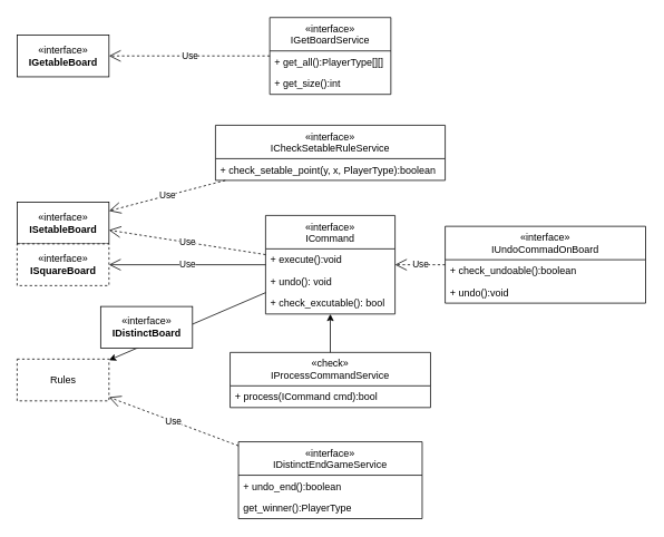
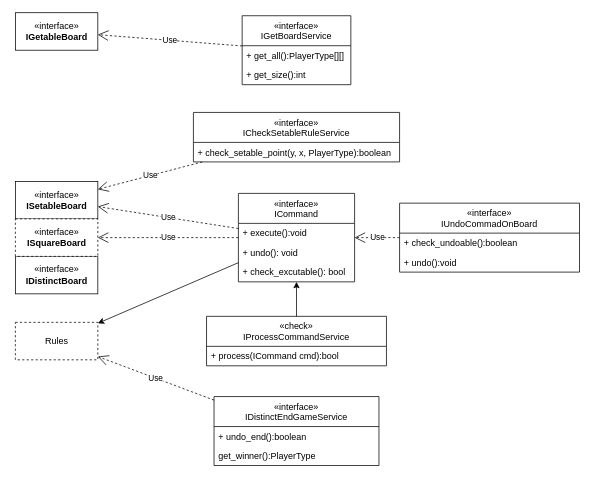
  <mxCell id="0" />
  <mxCell id="1" parent="0" />
  <mxCell id="2" style="edgeStyle=none;html=1;" parent="1" source="3" target="28" edge="1"><mxGeometry relative="1" as="geometry" /></mxCell>
  <mxCell id="3" value="«interface»&#10;ICommand" style="swimlane;fontStyle=0;childLayout=stackLayout;horizontal=1;startSize=40;fillColor=none;horizontalStack=0;resizeParent=1;resizeParentMax=0;resizeLast=0;collapsible=1;marginBottom=0;" parent="1" vertex="1"><mxGeometry x="317.5" y="257" width="155" height="118" as="geometry" /></mxCell>
  <mxCell id="4" value="+ execute():void" style="text;strokeColor=none;fillColor=none;align=left;verticalAlign=top;spacingLeft=4;spacingRight=4;overflow=hidden;rotatable=0;points=[[0,0.5],[1,0.5]];portConstraint=eastwest;" parent="3" vertex="1"><mxGeometry y="40" width="155" height="26" as="geometry" /></mxCell>
  <mxCell id="5" value="+ undo(): void" style="text;strokeColor=none;fillColor=none;align=left;verticalAlign=top;spacingLeft=4;spacingRight=4;overflow=hidden;rotatable=0;points=[[0,0.5],[1,0.5]];portConstraint=eastwest;" parent="3" vertex="1"><mxGeometry y="66" width="155" height="26" as="geometry" /></mxCell>
  <mxCell id="6" value="+ check_excutable(): bool" style="text;strokeColor=none;fillColor=none;align=left;verticalAlign=top;spacingLeft=4;spacingRight=4;overflow=hidden;rotatable=0;points=[[0,0.5],[1,0.5]];portConstraint=eastwest;" parent="3" vertex="1"><mxGeometry y="92" width="155" height="26" as="geometry" /></mxCell>
  <mxCell id="7" value="«interface»&#10;IGetBoardService" style="swimlane;fontStyle=0;childLayout=stackLayout;horizontal=1;startSize=40;fillColor=none;horizontalStack=0;resizeParent=1;resizeParentMax=0;resizeLast=0;collapsible=1;marginBottom=0;" parent="1" vertex="1"><mxGeometry x="322.5" y="20" width="145" height="92" as="geometry" /></mxCell>
  <mxCell id="8" value="+ get_all():PlayerType[][]" style="text;strokeColor=none;fillColor=none;align=left;verticalAlign=top;spacingLeft=4;spacingRight=4;overflow=hidden;rotatable=0;points=[[0,0.5],[1,0.5]];portConstraint=eastwest;" parent="7" vertex="1"><mxGeometry y="40" width="145" height="26" as="geometry" /></mxCell>
  <mxCell id="9" value="+ get_size():int" style="text;strokeColor=none;fillColor=none;align=left;verticalAlign=top;spacingLeft=4;spacingRight=4;overflow=hidden;rotatable=0;points=[[0,0.5],[1,0.5]];portConstraint=eastwest;" parent="7" vertex="1"><mxGeometry y="66" width="145" height="26" as="geometry" /></mxCell>
  <mxCell id="10" style="edgeStyle=none;html=1;" parent="1" source="11" target="3" edge="1"><mxGeometry relative="1" as="geometry" /></mxCell>
  <mxCell id="11" value="«check»&#10;IProcessCommandService" style="swimlane;fontStyle=0;childLayout=stackLayout;horizontal=1;startSize=40;fillColor=none;horizontalStack=0;resizeParent=1;resizeParentMax=0;resizeLast=0;collapsible=1;marginBottom=0;" parent="1" vertex="1"><mxGeometry x="275" y="421" width="240" height="66" as="geometry" /></mxCell>
  <mxCell id="12" value="+ process(ICommand cmd):bool" style="text;strokeColor=none;fillColor=none;align=left;verticalAlign=top;spacingLeft=4;spacingRight=4;overflow=hidden;rotatable=0;points=[[0,0.5],[1,0.5]];portConstraint=eastwest;" parent="11" vertex="1"><mxGeometry y="40" width="240" height="26" as="geometry" /></mxCell>
- <mxCell id="13" value="«interface»&lt;br&gt;&lt;b&gt;IGetableBoard&lt;/b&gt;" style="html=1;" parent="1" vertex="1"><mxGeometry x="20" y="41" width="110" height="50" as="geometry" /></mxCell>
+ <mxCell id="13" value="«interface»&lt;br&gt;&lt;b&gt;IGetableBoard&lt;/b&gt;" style="html=1;" parent="1" vertex="1"><mxGeometry x="20" y="16" width="110" height="50" as="geometry" /></mxCell>
  <mxCell id="14" value="Use" style="endArrow=open;endSize=12;dashed=1;html=1;" parent="1" source="3" target="20" edge="1"><mxGeometry width="160" relative="1" as="geometry"><mxPoint x="245" y="401" as="sourcePoint" /><mxPoint x="130" y="276" as="targetPoint" /></mxGeometry></mxCell>
  <mxCell id="15" value="«interface»&#10;IDistinctEndGameService" style="swimlane;fontStyle=0;childLayout=stackLayout;horizontal=1;startSize=40;fillColor=none;horizontalStack=0;resizeParent=1;resizeParentMax=0;resizeLast=0;collapsible=1;marginBottom=0;" parent="1" vertex="1"><mxGeometry x="285" y="528" width="220" height="92" as="geometry" /></mxCell>
  <mxCell id="16" value="+ undo_end():boolean" style="text;strokeColor=none;fillColor=none;align=left;verticalAlign=top;spacingLeft=4;spacingRight=4;overflow=hidden;rotatable=0;points=[[0,0.5],[1,0.5]];portConstraint=eastwest;" parent="15" vertex="1"><mxGeometry y="40" width="220" height="26" as="geometry" /></mxCell>
  <mxCell id="17" value="get_winner():PlayerType" style="text;strokeColor=none;fillColor=none;align=left;verticalAlign=top;spacingLeft=4;spacingRight=4;overflow=hidden;rotatable=0;points=[[0,0.5],[1,0.5]];portConstraint=eastwest;" parent="15" vertex="1"><mxGeometry y="66" width="220" height="26" as="geometry" /></mxCell>
  <mxCell id="18" value="Use" style="endArrow=open;endSize=12;dashed=1;html=1;" parent="1" source="15" target="28" edge="1"><mxGeometry width="160" relative="1" as="geometry"><mxPoint x="335" y="796" as="sourcePoint" /><mxPoint x="140" y="574" as="targetPoint" /></mxGeometry></mxCell>
  <mxCell id="19" value="Use" style="endArrow=open;endSize=12;dashed=1;html=1;" parent="1" source="7" target="13" edge="1"><mxGeometry width="160" relative="1" as="geometry"><mxPoint x="345" y="296" as="sourcePoint" /><mxPoint x="150" y="296" as="targetPoint" /></mxGeometry></mxCell>
  <mxCell id="20" value="«interface»&lt;br&gt;&lt;b&gt;ISetableBoard&lt;/b&gt;" style="html=1;" parent="1" vertex="1"><mxGeometry x="20" y="241" width="110" height="50" as="geometry" /></mxCell>
- <mxCell id="21" value="«interface»&lt;br&gt;&lt;b&gt;IDistinctBoard&lt;/b&gt;" style="html=1;" parent="1" vertex="1"><mxGeometry x="120" y="366" width="110" height="50" as="geometry" /></mxCell>
+ <mxCell id="21" value="«interface»&lt;br&gt;&lt;b&gt;IDistinctBoard&lt;/b&gt;" style="html=1;" parent="1" vertex="1"><mxGeometry x="20" y="341" width="110" height="50" as="geometry" /></mxCell>
  <mxCell id="22" value="«interface»&lt;br&gt;&lt;b&gt;ISquareBoard&lt;/b&gt;" style="html=1;dashed=1;" parent="1" vertex="1"><mxGeometry x="20" y="291" width="110" height="50" as="geometry" /></mxCell>
- <mxCell id="23" value="Use" style="endArrow=open;endSize=12;dashed=0;html=1;" parent="1" source="3" target="22" edge="1"><mxGeometry width="160" relative="1" as="geometry"><mxPoint x="335" y="326" as="sourcePoint" /><mxPoint x="140" y="326" as="targetPoint" /></mxGeometry></mxCell>
+ <mxCell id="23" value="Use" style="endArrow=open;endSize=12;dashed=1;html=1;" parent="1" source="3" target="22" edge="1"><mxGeometry width="160" relative="1" as="geometry"><mxPoint x="335" y="326" as="sourcePoint" /><mxPoint x="140" y="326" as="targetPoint" /></mxGeometry></mxCell>
  <mxCell id="24" value="«interface»&#10;IUndoCommadOnBoard" style="swimlane;fontStyle=0;childLayout=stackLayout;horizontal=1;startSize=40;fillColor=none;horizontalStack=0;resizeParent=1;resizeParentMax=0;resizeLast=0;collapsible=1;marginBottom=0;" parent="1" vertex="1"><mxGeometry x="532.5" y="270" width="240" height="92" as="geometry" /></mxCell>
  <mxCell id="25" value="+ check_undoable():boolean" style="text;strokeColor=none;fillColor=none;align=left;verticalAlign=top;spacingLeft=4;spacingRight=4;overflow=hidden;rotatable=0;points=[[0,0.5],[1,0.5]];portConstraint=eastwest;" parent="24" vertex="1"><mxGeometry y="40" width="240" height="26" as="geometry" /></mxCell>
  <mxCell id="26" value="+ undo():void" style="text;strokeColor=none;fillColor=none;align=left;verticalAlign=top;spacingLeft=4;spacingRight=4;overflow=hidden;rotatable=0;points=[[0,0.5],[1,0.5]];portConstraint=eastwest;" parent="24" vertex="1"><mxGeometry y="66" width="240" height="26" as="geometry" /></mxCell>
  <mxCell id="27" value="Use" style="endArrow=open;endSize=12;dashed=1;html=1;" parent="1" source="24" target="3" edge="1"><mxGeometry width="160" relative="1" as="geometry"><mxPoint x="405" y="431" as="sourcePoint" /><mxPoint x="405" y="372" as="targetPoint" /></mxGeometry></mxCell>
  <mxCell id="28" value="Rules" style="html=1;dashed=1;" parent="1" vertex="1"><mxGeometry x="20" y="429" width="110" height="50" as="geometry" /></mxCell>
  <mxCell id="29" value="«interface»&#10;ICheckSetableRuleService" style="swimlane;fontStyle=0;childLayout=stackLayout;horizontal=1;startSize=40;fillColor=none;horizontalStack=0;resizeParent=1;resizeParentMax=0;resizeLast=0;collapsible=1;marginBottom=0;" parent="1" vertex="1"><mxGeometry x="257.5" y="149" width="275" height="66" as="geometry" /></mxCell>
  <mxCell id="30" value="+ check_setable_point(y, x, PlayerType):boolean " style="text;strokeColor=none;fillColor=none;align=left;verticalAlign=top;spacingLeft=4;spacingRight=4;overflow=hidden;rotatable=0;points=[[0,0.5],[1,0.5]];portConstraint=eastwest;" parent="29" vertex="1"><mxGeometry y="40" width="275" height="26" as="geometry" /></mxCell>
  <mxCell id="31" value="Use" style="endArrow=open;endSize=12;dashed=1;html=1;" parent="1" source="29" target="20" edge="1"><mxGeometry width="160" relative="1" as="geometry"><mxPoint x="295" y="184" as="sourcePoint" /><mxPoint x="140" y="184" as="targetPoint" /></mxGeometry></mxCell>
